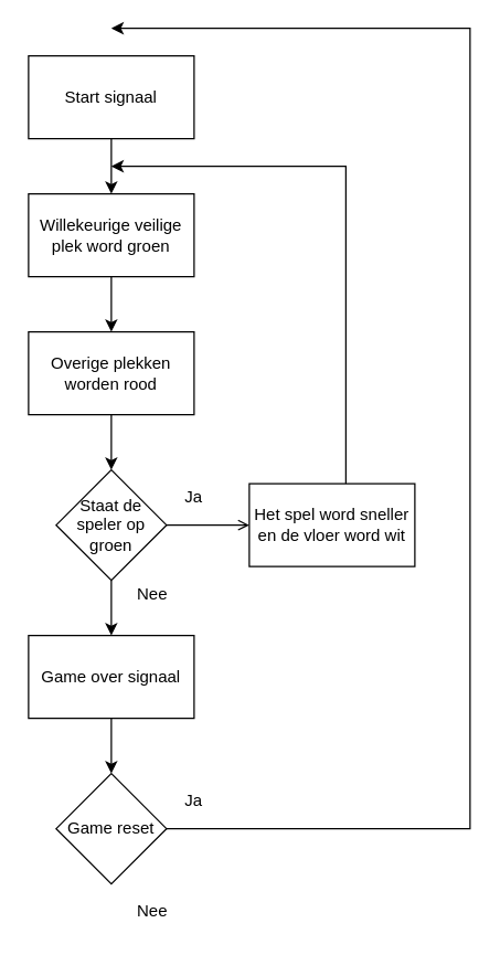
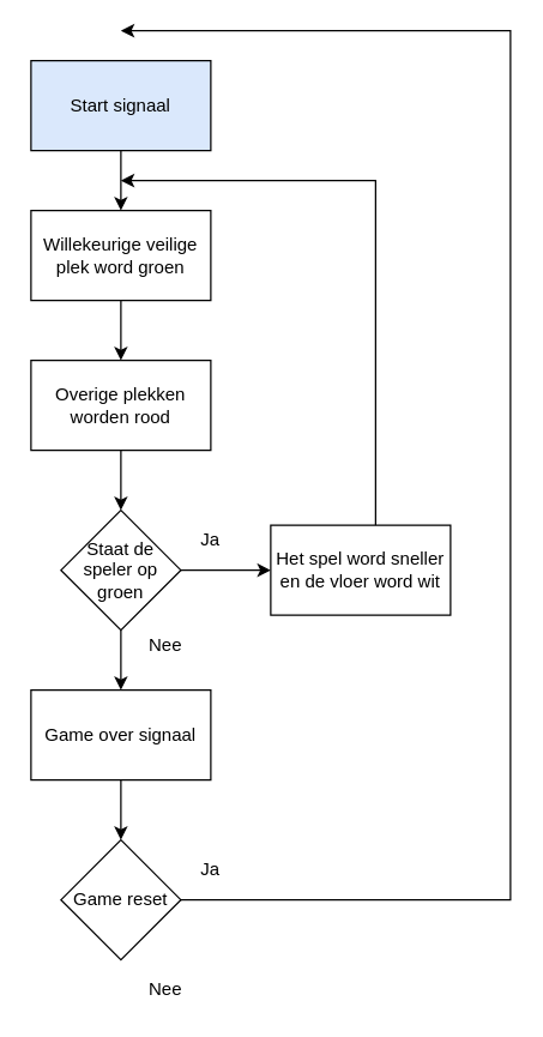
  <mxCell id="0" />
  <mxCell id="1" parent="0" />
  <mxCell id="2" style="edgeStyle=orthogonalEdgeStyle;rounded=0;orthogonalLoop=1;jettySize=auto;html=1;entryX=0.5;entryY=0;entryDx=0;entryDy=0;" edge="1" parent="1" source="3" target="5"><mxGeometry relative="1" as="geometry" /></mxCell>
- <mxCell id="3" value="Start signaal" style="rounded=0;whiteSpace=wrap;html=1;" vertex="1" parent="1"><mxGeometry x="20" y="40" width="120" height="60" as="geometry" /></mxCell>
+ <mxCell id="3" value="Start signaal" style="rounded=0;whiteSpace=wrap;html=1;fillColor=#dae8fc;" vertex="1" parent="1"><mxGeometry x="20" y="40" width="120" height="60" as="geometry" /></mxCell>
  <mxCell id="4" style="edgeStyle=orthogonalEdgeStyle;rounded=0;orthogonalLoop=1;jettySize=auto;html=1;entryX=0.5;entryY=0;entryDx=0;entryDy=0;" edge="1" parent="1" source="5" target="7"><mxGeometry relative="1" as="geometry" /></mxCell>
  <mxCell id="5" value="Willekeurige veilige plek word groen" style="rounded=0;whiteSpace=wrap;html=1;" vertex="1" parent="1"><mxGeometry x="20" y="140" width="120" height="60" as="geometry" /></mxCell>
  <mxCell id="6" style="edgeStyle=orthogonalEdgeStyle;rounded=0;orthogonalLoop=1;jettySize=auto;html=1;entryX=0.5;entryY=0;entryDx=0;entryDy=0;" edge="1" parent="1" source="7" target="10"><mxGeometry relative="1" as="geometry" /></mxCell>
  <mxCell id="7" value="Overige plekken worden rood" style="rounded=0;whiteSpace=wrap;html=1;" vertex="1" parent="1"><mxGeometry x="20" y="240" width="120" height="60" as="geometry" /></mxCell>
- <mxCell id="8" style="edgeStyle=orthogonalEdgeStyle;rounded=0;orthogonalLoop=1;jettySize=auto;html=1;entryX=0;entryY=0.5;entryDx=0;entryDy=0;endArrow=open;" edge="1" parent="1" source="10" target="12"><mxGeometry relative="1" as="geometry" /></mxCell>
+ <mxCell id="8" style="edgeStyle=orthogonalEdgeStyle;rounded=0;orthogonalLoop=1;jettySize=auto;html=1;entryX=0;entryY=0.5;entryDx=0;entryDy=0;" edge="1" parent="1" source="10" target="12"><mxGeometry relative="1" as="geometry" /></mxCell>
  <mxCell id="9" style="edgeStyle=orthogonalEdgeStyle;rounded=0;orthogonalLoop=1;jettySize=auto;html=1;exitX=0.5;exitY=1;exitDx=0;exitDy=0;entryX=0.5;entryY=0;entryDx=0;entryDy=0;" edge="1" parent="1" source="10" target="15"><mxGeometry relative="1" as="geometry" /></mxCell>
  <mxCell id="10" value="Staat de speler op groen" style="rhombus;whiteSpace=wrap;html=1;" vertex="1" parent="1"><mxGeometry x="40" y="340" width="80" height="80" as="geometry" /></mxCell>
  <mxCell id="11" style="edgeStyle=orthogonalEdgeStyle;rounded=0;orthogonalLoop=1;jettySize=auto;html=1;" edge="1" parent="1" source="12"><mxGeometry relative="1" as="geometry"><mxPoint x="80" y="120" as="targetPoint" /><Array as="points"><mxPoint x="250" y="120" /></Array></mxGeometry></mxCell>
  <mxCell id="12" value="Het spel word sneller en de vloer word wit" style="rounded=0;whiteSpace=wrap;html=1;" vertex="1" parent="1"><mxGeometry x="180" y="350" width="120" height="60" as="geometry" /></mxCell>
  <mxCell id="13" value="Ja" style="text;html=1;strokeColor=none;fillColor=none;align=center;verticalAlign=middle;whiteSpace=wrap;rounded=0;" vertex="1" parent="1"><mxGeometry x="120" y="350" width="40" height="20" as="geometry" /></mxCell>
  <mxCell id="14" style="edgeStyle=orthogonalEdgeStyle;rounded=0;orthogonalLoop=1;jettySize=auto;html=1;entryX=0.5;entryY=0;entryDx=0;entryDy=0;" edge="1" parent="1" source="15" target="18"><mxGeometry relative="1" as="geometry" /></mxCell>
  <mxCell id="15" value="Game over signaal" style="rounded=0;whiteSpace=wrap;html=1;" vertex="1" parent="1"><mxGeometry x="20" y="460" width="120" height="60" as="geometry" /></mxCell>
  <mxCell id="16" value="Nee" style="text;html=1;strokeColor=none;fillColor=none;align=center;verticalAlign=middle;whiteSpace=wrap;rounded=0;" vertex="1" parent="1"><mxGeometry x="90" y="420" width="40" height="20" as="geometry" /></mxCell>
  <mxCell id="17" style="edgeStyle=orthogonalEdgeStyle;rounded=0;orthogonalLoop=1;jettySize=auto;html=1;" edge="1" parent="1" source="18"><mxGeometry relative="1" as="geometry"><mxPoint x="80" y="20" as="targetPoint" /><Array as="points"><mxPoint x="340" y="600" /><mxPoint x="340" y="20" /><mxPoint x="80" y="20" /></Array></mxGeometry></mxCell>
  <mxCell id="18" value="Game reset" style="rhombus;whiteSpace=wrap;html=1;" vertex="1" parent="1"><mxGeometry x="40" y="560" width="80" height="80" as="geometry" /></mxCell>
  <mxCell id="19" value="Ja" style="text;html=1;strokeColor=none;fillColor=none;align=center;verticalAlign=middle;whiteSpace=wrap;rounded=0;" vertex="1" parent="1"><mxGeometry x="120" y="570" width="40" height="20" as="geometry" /></mxCell>
  <mxCell id="20" value="Nee" style="text;html=1;strokeColor=none;fillColor=none;align=center;verticalAlign=middle;whiteSpace=wrap;rounded=0;" vertex="1" parent="1"><mxGeometry x="90" y="650" width="40" height="20" as="geometry" /></mxCell>
